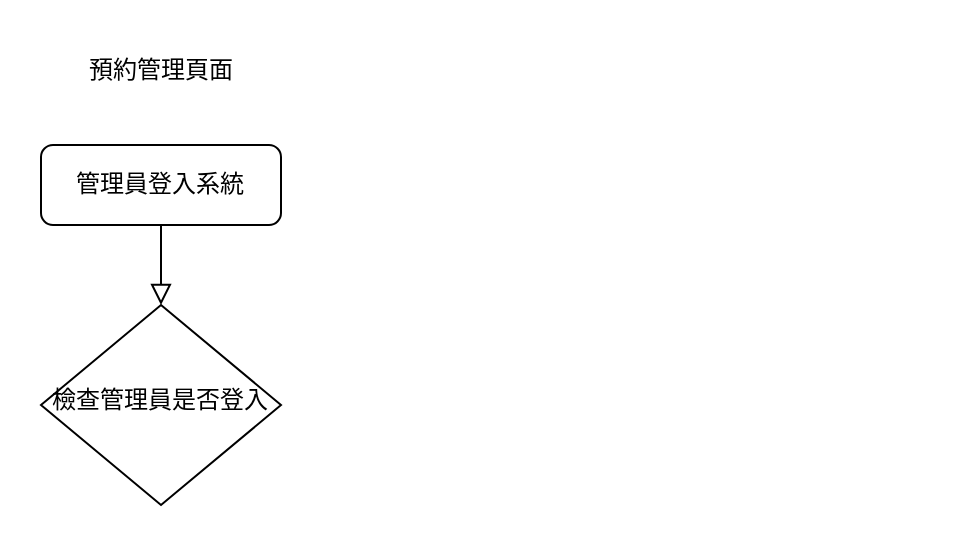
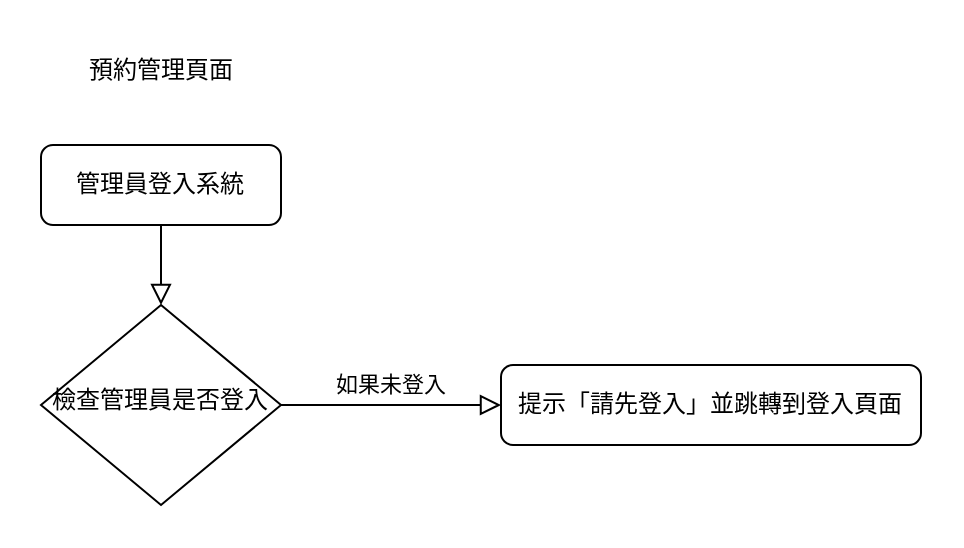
  <mxCell id="0" />
  <mxCell id="1" parent="0" />
  <mxCell id="2" value="&lt;div&gt;預約管理頁面&lt;/div&gt;" style="text;html=1;align=center;verticalAlign=middle;resizable=0;points=[];autosize=1;strokeColor=none;fillColor=none;" vertex="1" parent="1"><mxGeometry x="30" y="20" width="100" height="30" as="geometry" /></mxCell>
  <mxCell id="3" value="" style="rounded=0;html=1;jettySize=auto;orthogonalLoop=1;fontSize=11;endArrow=block;endFill=0;endSize=8;strokeWidth=1;shadow=0;labelBackgroundColor=none;edgeStyle=orthogonalEdgeStyle;" edge="1" parent="1" source="4" target="6"><mxGeometry relative="1" as="geometry" /></mxCell>
  <mxCell id="4" value="&lt;div&gt;管理員登入系統&lt;/div&gt;" style="rounded=1;whiteSpace=wrap;html=1;fontSize=12;glass=0;strokeWidth=1;shadow=0;" vertex="1" parent="1"><mxGeometry x="20" y="72" width="120" height="40" as="geometry" /></mxCell>
+ <mxCell id="5" value="&lt;div&gt;如果未登入&lt;/div&gt;" style="edgeStyle=orthogonalEdgeStyle;rounded=0;html=1;jettySize=auto;orthogonalLoop=1;fontSize=11;endArrow=block;endFill=0;endSize=8;strokeWidth=1;shadow=0;labelBackgroundColor=none;" edge="1" parent="1" source="6" target="7"><mxGeometry y="10" relative="1" as="geometry"><mxPoint as="offset" /></mxGeometry></mxCell>
  <mxCell id="6" value="&lt;div&gt;檢查管理員是否登入&lt;/div&gt;" style="rhombus;whiteSpace=wrap;html=1;shadow=0;fontFamily=Helvetica;fontSize=12;align=center;strokeWidth=1;spacing=6;spacingTop=-4;" vertex="1" parent="1"><mxGeometry x="20" y="152" width="120" height="100" as="geometry" /></mxCell>
+ <mxCell id="7" value="&lt;div&gt;提示「請先登入」並跳轉到登入頁面&lt;/div&gt;" style="rounded=1;whiteSpace=wrap;html=1;fontSize=12;glass=0;strokeWidth=1;shadow=0;" vertex="1" parent="1"><mxGeometry x="250" y="182" width="210" height="40" as="geometry" /></mxCell>
